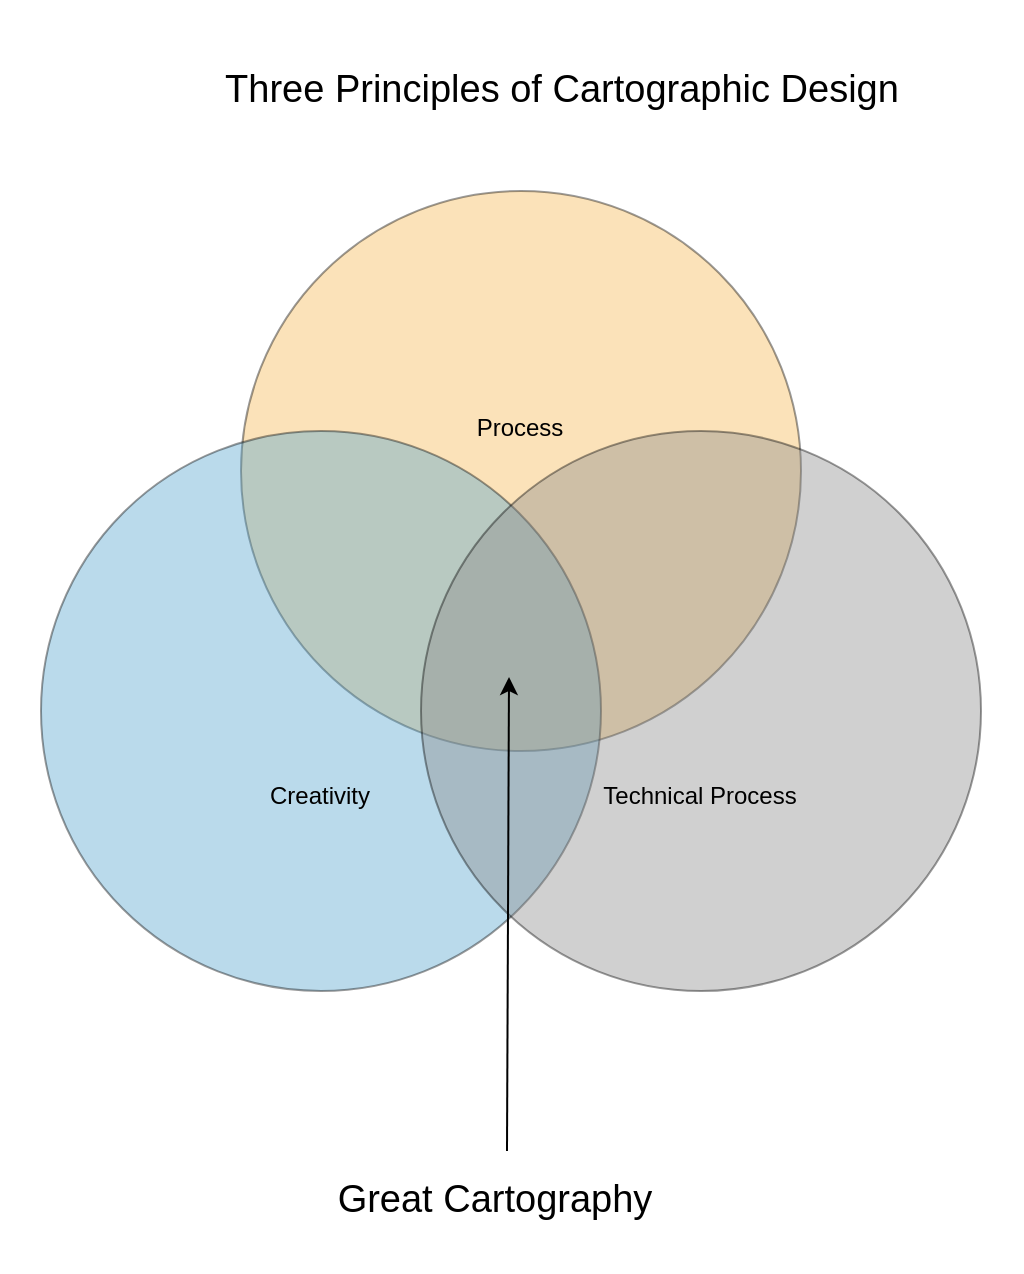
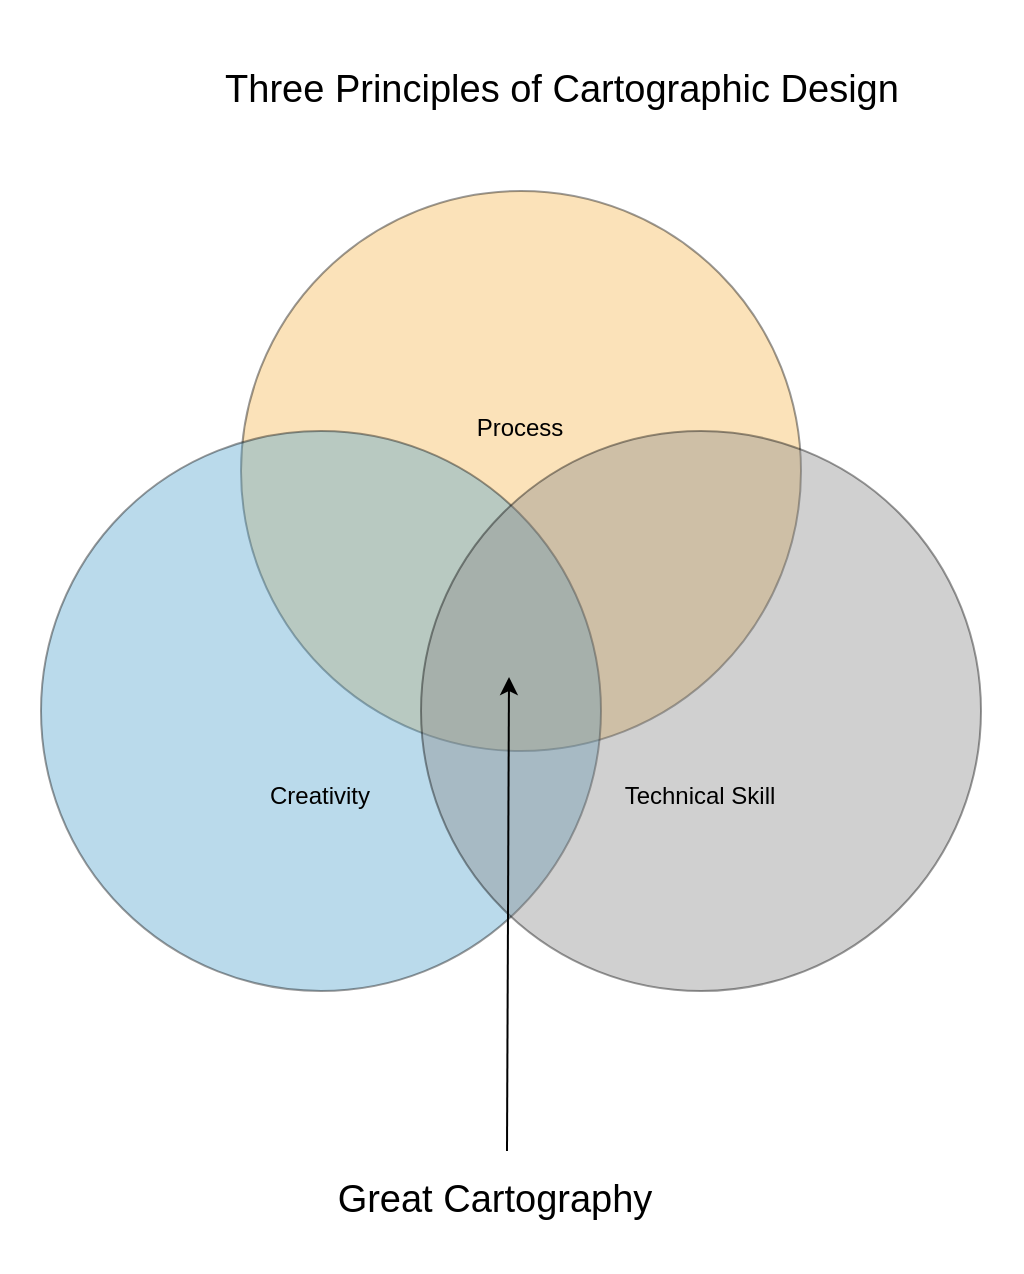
  <mxCell id="0" />
  <mxCell id="1" parent="0" />
  <mxCell id="2" value="Process&lt;br&gt;&lt;br&gt;&lt;br&gt;&lt;br&gt;" style="ellipse;whiteSpace=wrap;html=1;aspect=fixed;fillColor=#f4b751;opacity=40;" vertex="1" parent="1"><mxGeometry x="120" y="95" width="280" height="280" as="geometry" /></mxCell>
  <mxCell id="3" value="Three Principles of Cartographic Design" style="text;html=1;strokeColor=none;fillColor=none;align=center;verticalAlign=middle;whiteSpace=wrap;rounded=0;fontSize=19;" vertex="1" parent="1"><mxGeometry x="90" y="20" width="382" height="50" as="geometry" /></mxCell>
  <mxCell id="4" value="&lt;br&gt;&lt;br&gt;&lt;br&gt;&lt;br&gt;&lt;br&gt;&lt;br&gt;Creativity" style="ellipse;whiteSpace=wrap;html=1;aspect=fixed;fillColor=#54a2cc;opacity=40;" vertex="1" parent="1"><mxGeometry x="20" y="215" width="280" height="280" as="geometry" /></mxCell>
- <mxCell id="5" value="&lt;br&gt;&lt;br&gt;&lt;br&gt;&lt;br&gt;&lt;br&gt;&lt;br&gt;Technical Process" style="ellipse;whiteSpace=wrap;html=1;aspect=fixed;fillColor=#8a8b8b;opacity=40;" vertex="1" parent="1"><mxGeometry x="210" y="215" width="280" height="280" as="geometry" /></mxCell>
+ <mxCell id="5" value="&lt;br&gt;&lt;br&gt;&lt;br&gt;&lt;br&gt;&lt;br&gt;&lt;br&gt;Technical Skill" style="ellipse;whiteSpace=wrap;html=1;aspect=fixed;fillColor=#8a8b8b;opacity=40;" vertex="1" parent="1"><mxGeometry x="210" y="215" width="280" height="280" as="geometry" /></mxCell>
  <mxCell id="6" value="Great Cartography" style="text;html=1;strokeColor=none;fillColor=none;align=center;verticalAlign=middle;whiteSpace=wrap;rounded=0;fontSize=19;opacity=40;" vertex="1" parent="1"><mxGeometry x="150" y="585" width="195" height="30" as="geometry" /></mxCell>
  <mxCell id="7" value="" style="endArrow=classic;html=1;rounded=0;fontSize=19;" edge="1" parent="1"><mxGeometry width="50" height="50" relative="1" as="geometry"><mxPoint x="253" y="575" as="sourcePoint" /><mxPoint x="254" y="338" as="targetPoint" /></mxGeometry></mxCell>
